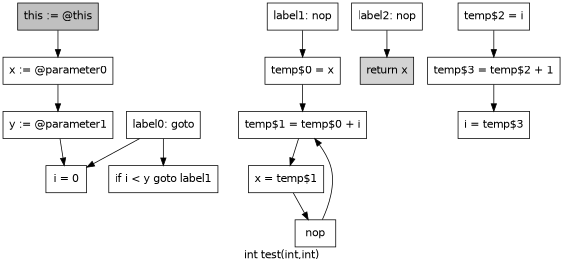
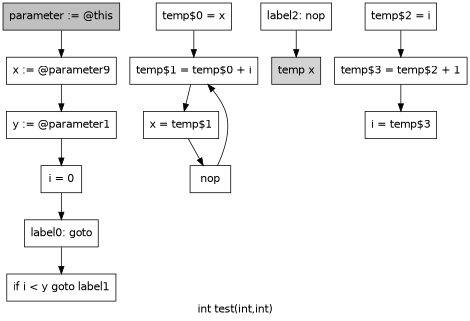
  digraph {
    fontname="DejaVu Sans"
    label="int test(int,int)"
    node [fontname="DejaVu Sans" shape=box]
    edge [fontname="DejaVu Sans"]
-   n1 [fillcolor=gray label="this := @this" style=filled]
-   n2 [label="x := @parameter0"]
+   n1 [fillcolor=gray label="parameter := @this" style=filled]
+   n2 [label="x := @parameter9"]
    n3 [label="y := @parameter1"]
    n4 [label="i = 0"]
    n5 [label="label0: goto"]
    n6 [label="if i < y goto label1"]
-   n7 [label="label1: nop"]
    n8 [label="temp$0 = x"]
    n9 [label="label2: nop"]
-   n10 [fillcolor=lightgray label="return x" style=filled]
+   n10 [fillcolor=lightgray label="temp x" style=filled]
    n11 [label="temp$1 = temp$0 + i"]
    n12 [label="x = temp$1"]
    n13 [label=nop]
    n14 [label="temp$2 = i"]
    n15 [label="temp$3 = temp$2 + 1"]
    n16 [label="i = temp$3"]
    n1 -> n2
    n2 -> n3
    n3 -> n4
-   n5 -> n4
+   n4 -> n5
    n5 -> n6
-   n7 -> n8
    n8 -> n11
    n9 -> n10
    n11 -> n12
    n12 -> n13
    n13 -> n11
    n14 -> n15
    n15 -> n16
  }
